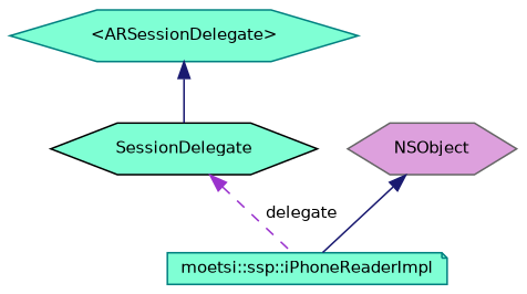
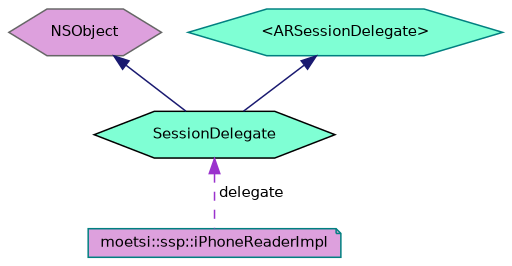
  digraph {
    node [color=teal fillcolor=plum fontname=Helvetica fontsize=10 shape=hexagon style=filled]
    edge [color=midnightblue dir=back fontname=Helvetica fontsize=10 labelfontname=Helvetica labelfontsize=10 style=solid]
-   n1 [fillcolor=aquamarine fontcolor=black height=0.2 label="moetsi::ssp::iPhoneReaderImpl" shape=note width=0.4]
+   n1 [fontcolor=black height=0.2 label="moetsi::ssp::iPhoneReaderImpl" shape=note width=0.4]
    n2 [color=black fillcolor=aquamarine height=0.2 label=SessionDelegate width=0.4]
    n3 [color=gray40 height=0.2 label=NSObject width=0.4]
    n4 [fillcolor=aquamarine height=0.2 label="\<ARSessionDelegate\>" width=0.4]
    n2 -> n1 [color=darkorchid3 label=" delegate" style=dashed]
-   n3 -> n1
+   n3 -> n2
    n4 -> n2
  }
